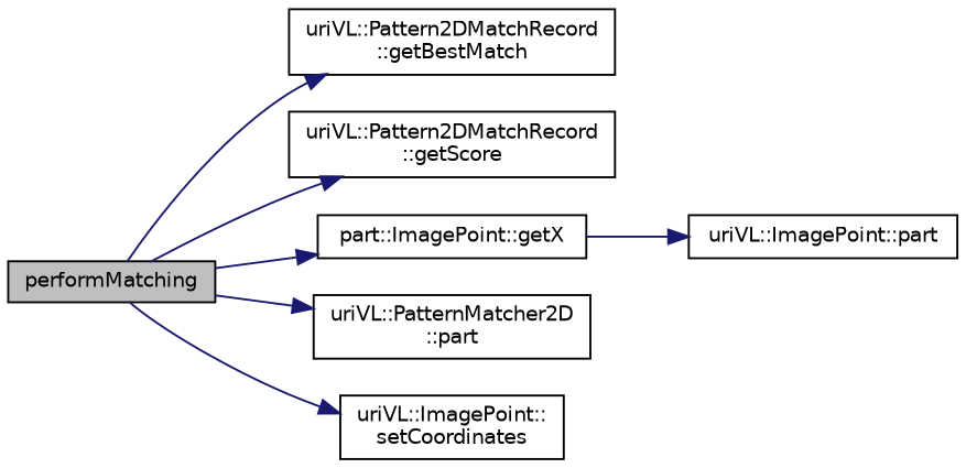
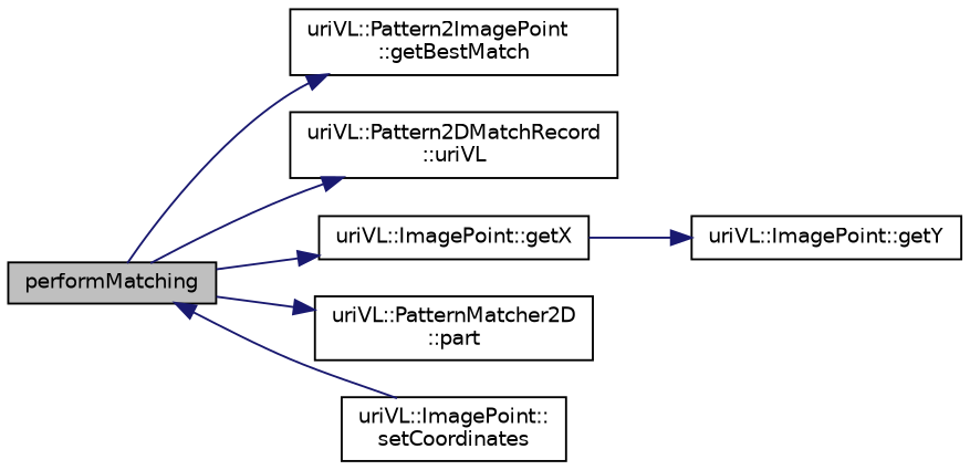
  digraph {
    rankdir=LR
    node [color=black fillcolor=white fontname=Helvetica fontsize=10 shape=record style=filled]
    edge [color=midnightblue fontname=Helvetica fontsize=10 labelfontname=Helvetica labelfontsize=10 style=solid]
    n1 [fillcolor=grey75 fontcolor=black height=0.2 label=performMatching width=0.4]
-   n2 [height=0.2 label="uriVL::Pattern2DMatchRecord\l::getBestMatch" width=0.4]
-   n3 [height=0.2 label="uriVL::Pattern2DMatchRecord\l::getScore" width=0.4]
-   n4 [height=0.2 label="part::ImagePoint::getX" width=0.4]
+   n2 [height=0.2 label="uriVL::Pattern2ImagePoint\l::getBestMatch" width=0.4]
+   n3 [height=0.2 label="uriVL::Pattern2DMatchRecord\l::uriVL" width=0.4]
+   n4 [height=0.2 label="uriVL::ImagePoint::getX" width=0.4]
    n5 [height=0.2 label="uriVL::PatternMatcher2D\l::part" width=0.4]
    n6 [height=0.2 label="uriVL::ImagePoint::\lsetCoordinates" width=0.4]
-   n7 [height=0.2 label="uriVL::ImagePoint::part" width=0.4]
+   n7 [height=0.2 label="uriVL::ImagePoint::getY" width=0.4]
    n1 -> n2
    n1 -> n3
    n1 -> n4
    n1 -> n5
-   n1 -> n6
+   n6 -> n1
    n4 -> n7
  }
